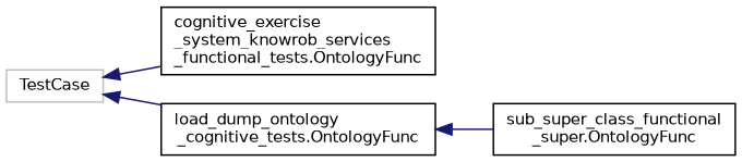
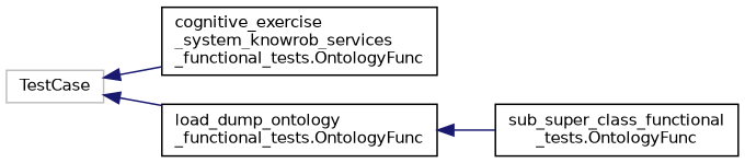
  digraph {
    rankdir=LR
    node [color=black fillcolor=white fontname=Helvetica fontsize=10 shape=record style=filled]
    edge [color=midnightblue dir=back fontname=Helvetica fontsize=10 labelfontname=Helvetica labelfontsize=10 style=solid]
    n1 [color=grey75 height=0.2 label=TestCase width=0.4]
    n2 [height=0.2 label="cognitive_exercise\l_system_knowrob_services\l_functional_tests.OntologyFunc" width=0.4]
-   n3 [height=0.2 label="load_dump_ontology\l_cognitive_tests.OntologyFunc" width=0.4]
-   n4 [height=0.2 label="sub_super_class_functional\l_super.OntologyFunc" width=0.4]
+   n3 [height=0.2 label="load_dump_ontology\l_functional_tests.OntologyFunc" width=0.4]
+   n4 [height=0.2 label="sub_super_class_functional\l_tests.OntologyFunc" width=0.4]
    n1 -> n2
    n1 -> n3
    n3 -> n4
  }
